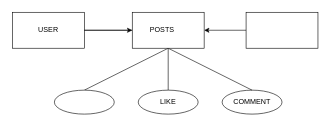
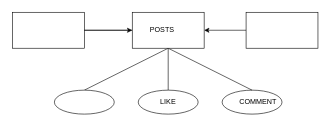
  <mxCell id="0" />
  <mxCell id="1" parent="0" />
  <mxCell id="2" value="" style="rounded=0;whiteSpace=wrap;html=1;" vertex="1" parent="1"><mxGeometry x="20" y="20" width="120" height="60" as="geometry" /></mxCell>
  <mxCell id="3" value="" style="rounded=0;whiteSpace=wrap;html=1;" vertex="1" parent="1"><mxGeometry x="410" y="20" width="120" height="60" as="geometry" /></mxCell>
  <mxCell id="4" value="" style="endArrow=none;html=1;rounded=0;exitX=1;exitY=0.5;exitDx=0;exitDy=0;" edge="1" parent="1" source="2"><mxGeometry width="50" height="50" relative="1" as="geometry"><mxPoint x="170" y="100" as="sourcePoint" /><mxPoint x="220" y="50" as="targetPoint" /></mxGeometry></mxCell>
  <mxCell id="5" value="" style="endArrow=none;html=1;rounded=0;" edge="1" parent="1"><mxGeometry width="50" height="50" relative="1" as="geometry"><mxPoint x="280" y="150" as="sourcePoint" /><mxPoint x="280" y="80" as="targetPoint" /></mxGeometry></mxCell>
  <mxCell id="6" value="" style="ellipse;whiteSpace=wrap;html=1;" vertex="1" parent="1"><mxGeometry x="230" y="150" width="100" height="40" as="geometry" /></mxCell>
  <mxCell id="7" value="" style="endArrow=none;html=1;rounded=0;exitX=0.5;exitY=0;exitDx=0;exitDy=0;" edge="1" parent="1" source="8"><mxGeometry width="50" height="50" relative="1" as="geometry"><mxPoint x="150" y="150" as="sourcePoint" /><mxPoint x="280" y="80" as="targetPoint" /></mxGeometry></mxCell>
  <mxCell id="8" value="" style="ellipse;whiteSpace=wrap;html=1;" vertex="1" parent="1"><mxGeometry x="90" y="150" width="100" height="40" as="geometry" /></mxCell>
  <mxCell id="9" value="" style="ellipse;whiteSpace=wrap;html=1;" vertex="1" parent="1"><mxGeometry x="370" y="150" width="100" height="40" as="geometry" /></mxCell>
  <mxCell id="10" value="" style="endArrow=none;html=1;rounded=0;entryX=0.5;entryY=0;entryDx=0;entryDy=0;exitX=0.5;exitY=1;exitDx=0;exitDy=0;" edge="1" parent="1" target="9"><mxGeometry width="50" height="50" relative="1" as="geometry"><mxPoint x="280" y="80" as="sourcePoint" /><mxPoint x="310" y="140" as="targetPoint" /></mxGeometry></mxCell>
- <mxCell id="11" value="USER" style="text;strokeColor=none;align=center;fillColor=none;html=1;verticalAlign=middle;whiteSpace=wrap;rounded=0;" vertex="1" parent="1"><mxGeometry x="50" y="35" width="60" height="30" as="geometry" /></mxCell>
- <mxCell id="12" value="COMMENT" style="text;strokeColor=none;align=center;fillColor=none;html=1;verticalAlign=middle;whiteSpace=wrap;rounded=0;" vertex="1" parent="1"><mxGeometry x="390" y="155" width="60" height="30" as="geometry" /></mxCell>
+ <mxCell id="12" value="COMMENT" style="text;strokeColor=none;align=center;fillColor=none;html=1;verticalAlign=middle;whiteSpace=wrap;rounded=0;" vertex="1" parent="1"><mxGeometry x="400" y="155" width="60" height="30" as="geometry" /></mxCell>
  <mxCell id="13" value="LIKE" style="text;strokeColor=none;align=center;fillColor=none;html=1;verticalAlign=middle;whiteSpace=wrap;rounded=0;" vertex="1" parent="1"><mxGeometry x="250" y="155" width="60" height="30" as="geometry" /></mxCell>
  <mxCell id="14" value="" style="endArrow=classic;html=1;rounded=0;" edge="1" parent="1"><mxGeometry width="50" height="50" relative="1" as="geometry"><mxPoint x="140" y="50" as="sourcePoint" /><mxPoint x="220" y="50" as="targetPoint" /></mxGeometry></mxCell>
  <mxCell id="15" value="" style="endArrow=classic;html=1;rounded=0;" edge="1" parent="1"><mxGeometry width="50" height="50" relative="1" as="geometry"><mxPoint x="410" y="50" as="sourcePoint" /><mxPoint x="340" y="50" as="targetPoint" /></mxGeometry></mxCell>
  <mxCell id="16" value="" style="rounded=0;whiteSpace=wrap;html=1;" vertex="1" parent="1"><mxGeometry x="220" y="20" width="120" height="60" as="geometry" /></mxCell>
  <mxCell id="17" value="POSTS" style="text;html=1;strokeColor=none;fillColor=none;align=center;verticalAlign=middle;whiteSpace=wrap;rounded=0;" vertex="1" parent="1"><mxGeometry x="240" y="35" width="60" height="30" as="geometry" /></mxCell>
